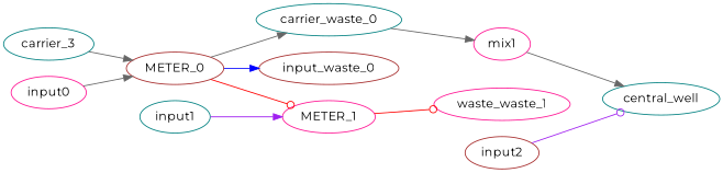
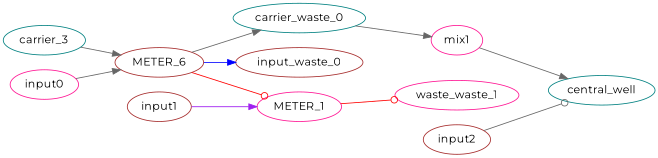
  strict digraph {
    fontname=Montserrat
    rankdir=LR
    node [color=brown fontname=Montserrat]
    edge [arrowhead=normal color=gray40 fontname=Montserrat]
    n1 [color=teal label=carrier_3]
-   METER_0
+   METER_0 [label=METER_6]
    carrier_waste_0 [color=teal]
    input_waste_0
    METER_1 [color=deeppink]
    mix1 [color=deeppink]
    n7 [color=deeppink label=waste_waste_1]
    central_well [color=teal]
    input0 [color=deeppink]
-   input1 [color=teal]
+   input1
    input2
    n1 -> METER_0
    METER_0 -> carrier_waste_0
    METER_0 -> input_waste_0 [color=blue]
    METER_0 -> METER_1 [arrowhead=odot color=red]
    carrier_waste_0 -> mix1
    METER_1 -> n7 [arrowhead=odot color=red]
    mix1 -> central_well
    input0 -> METER_0
    input1 -> METER_1 [color=purple]
-   input2 -> central_well [arrowhead=odot color=purple]
+   input2 -> central_well [arrowhead=odot]
  }
